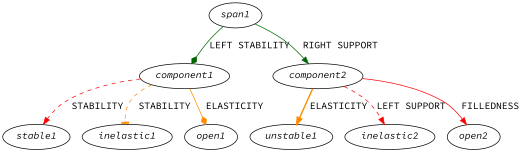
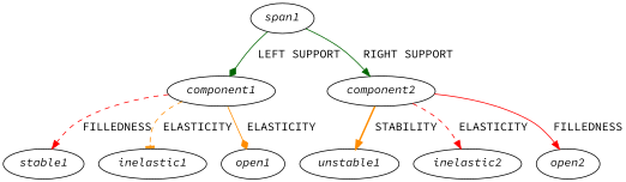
  digraph {
    fontname="Source Code Pro"
    node [fontname="Source Code Pro"]
    edge [arrowhead=normal color=red fontname="Source Code Pro" style=solid]
    n1 [height=0.5 label=<<i>stable1</i>> width=1.0375]
    n2 [height=0.5 label=<<i>unstable1</i>> width=1.3117]
    n3 [height=0.5 label=<<i>inelastic1</i>> width=1.2798]
    n4 [height=0.5 label=<<i>inelastic2</i>> width=1.2798]
    n5 [height=0.5 label=<<i>component1</i>> width=1.586]
    n6 [height=0.5 label=<<i>open1</i>> width=0.95065]
    n7 [height=0.5 label=<<i>component2</i>> width=1.586]
    n8 [height=0.5 label=<<i>open2</i>> width=0.95065]
    n9 [height=0.5 label=<<i>span1</i>> width=0.92774]
-   n5 -> n1 [label=" STABILITY" style=dashed]
-   n5 -> n3 [arrowhead=tee color=darkorange label=" STABILITY" style=dashed]
+   n5 -> n1 [label=" FILLEDNESS" style=dashed]
+   n5 -> n3 [arrowhead=tee color=darkorange label=" ELASTICITY" style=dashed]
    n5 -> n6 [arrowhead=diamond color=darkorange label=" ELASTICITY"]
-   n7 -> n2 [color=darkorange label=" ELASTICITY" style=bold]
-   n7 -> n4 [label=" LEFT SUPPORT" style=dashed]
+   n7 -> n2 [color=darkorange label=" STABILITY" style=bold]
+   n7 -> n4 [label=" ELASTICITY" style=dashed]
    n7 -> n8 [label=" FILLEDNESS"]
-   n9 -> n5 [arrowhead=diamond color=darkgreen label=" LEFT STABILITY"]
+   n9 -> n5 [arrowhead=diamond color=darkgreen label=" LEFT SUPPORT"]
    n9 -> n7 [color=darkgreen label=" RIGHT SUPPORT"]
  }
